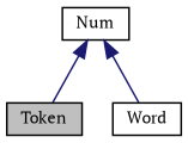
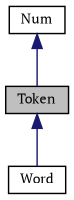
  digraph {
    fontname="PT Serif"
    node [color=black fillcolor=white fontname="PT Serif" fontsize=10 shape=record style=filled]
    edge [color=midnightblue dir=back fontname="PT Serif" fontsize=10 labelfontname=Helvetica labelfontsize=10 style=solid]
    n1 [fillcolor=grey75 fontcolor=black height=0.2 label=Token width=0.4]
    n2 [height=0.2 label=Word width=0.4]
    n3 [height=0.2 label=Num width=0.4]
-   n3 -> n2
+   n1 -> n2
    n3 -> n1
  }
